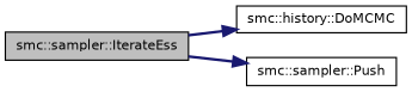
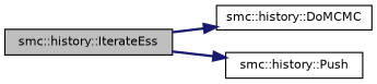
  digraph {
    rankdir=LR
    node [color=black fillcolor=white fontname=Helvetica fontsize=10 shape=record style=filled]
    edge [color=midnightblue fontname=Helvetica fontsize=10 labelfontname=Helvetica labelfontsize=10 style=bold]
-   n1 [fillcolor=grey75 fontcolor=black height=0.2 label="smc::sampler::IterateEss" width=0.4]
+   n1 [fillcolor=grey75 fontcolor=black height=0.2 label="smc::history::IterateEss" width=0.4]
    n2 [height=0.2 label="smc::history::DoMCMC" width=0.4]
-   n3 [height=0.2 label="smc::sampler::Push" width=0.4]
+   n3 [height=0.2 label="smc::history::Push" width=0.4]
    n1 -> n2
    n1 -> n3
  }
